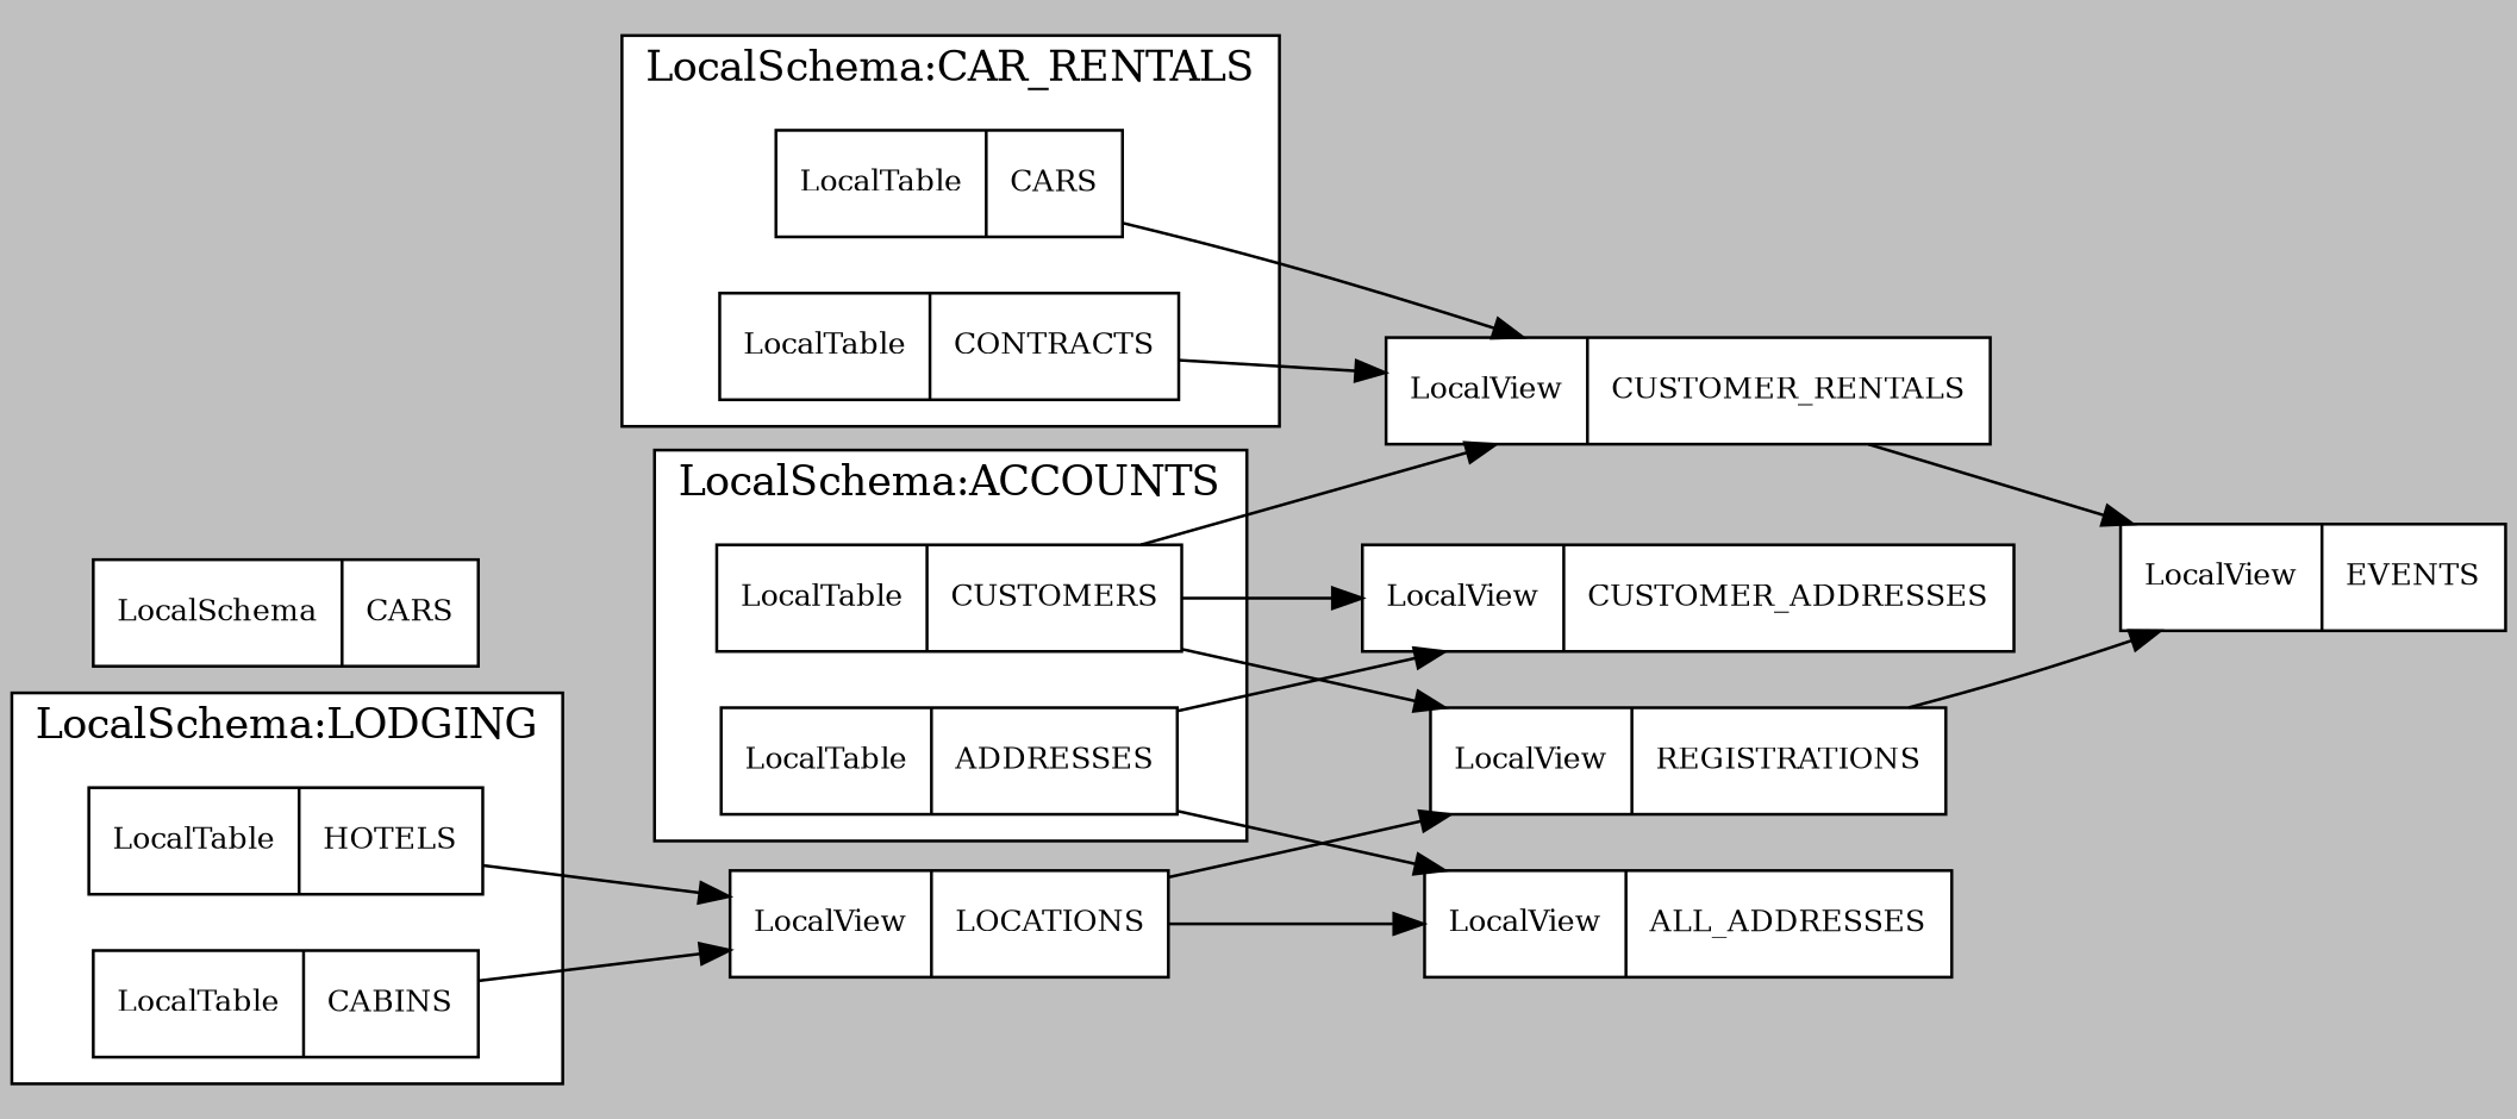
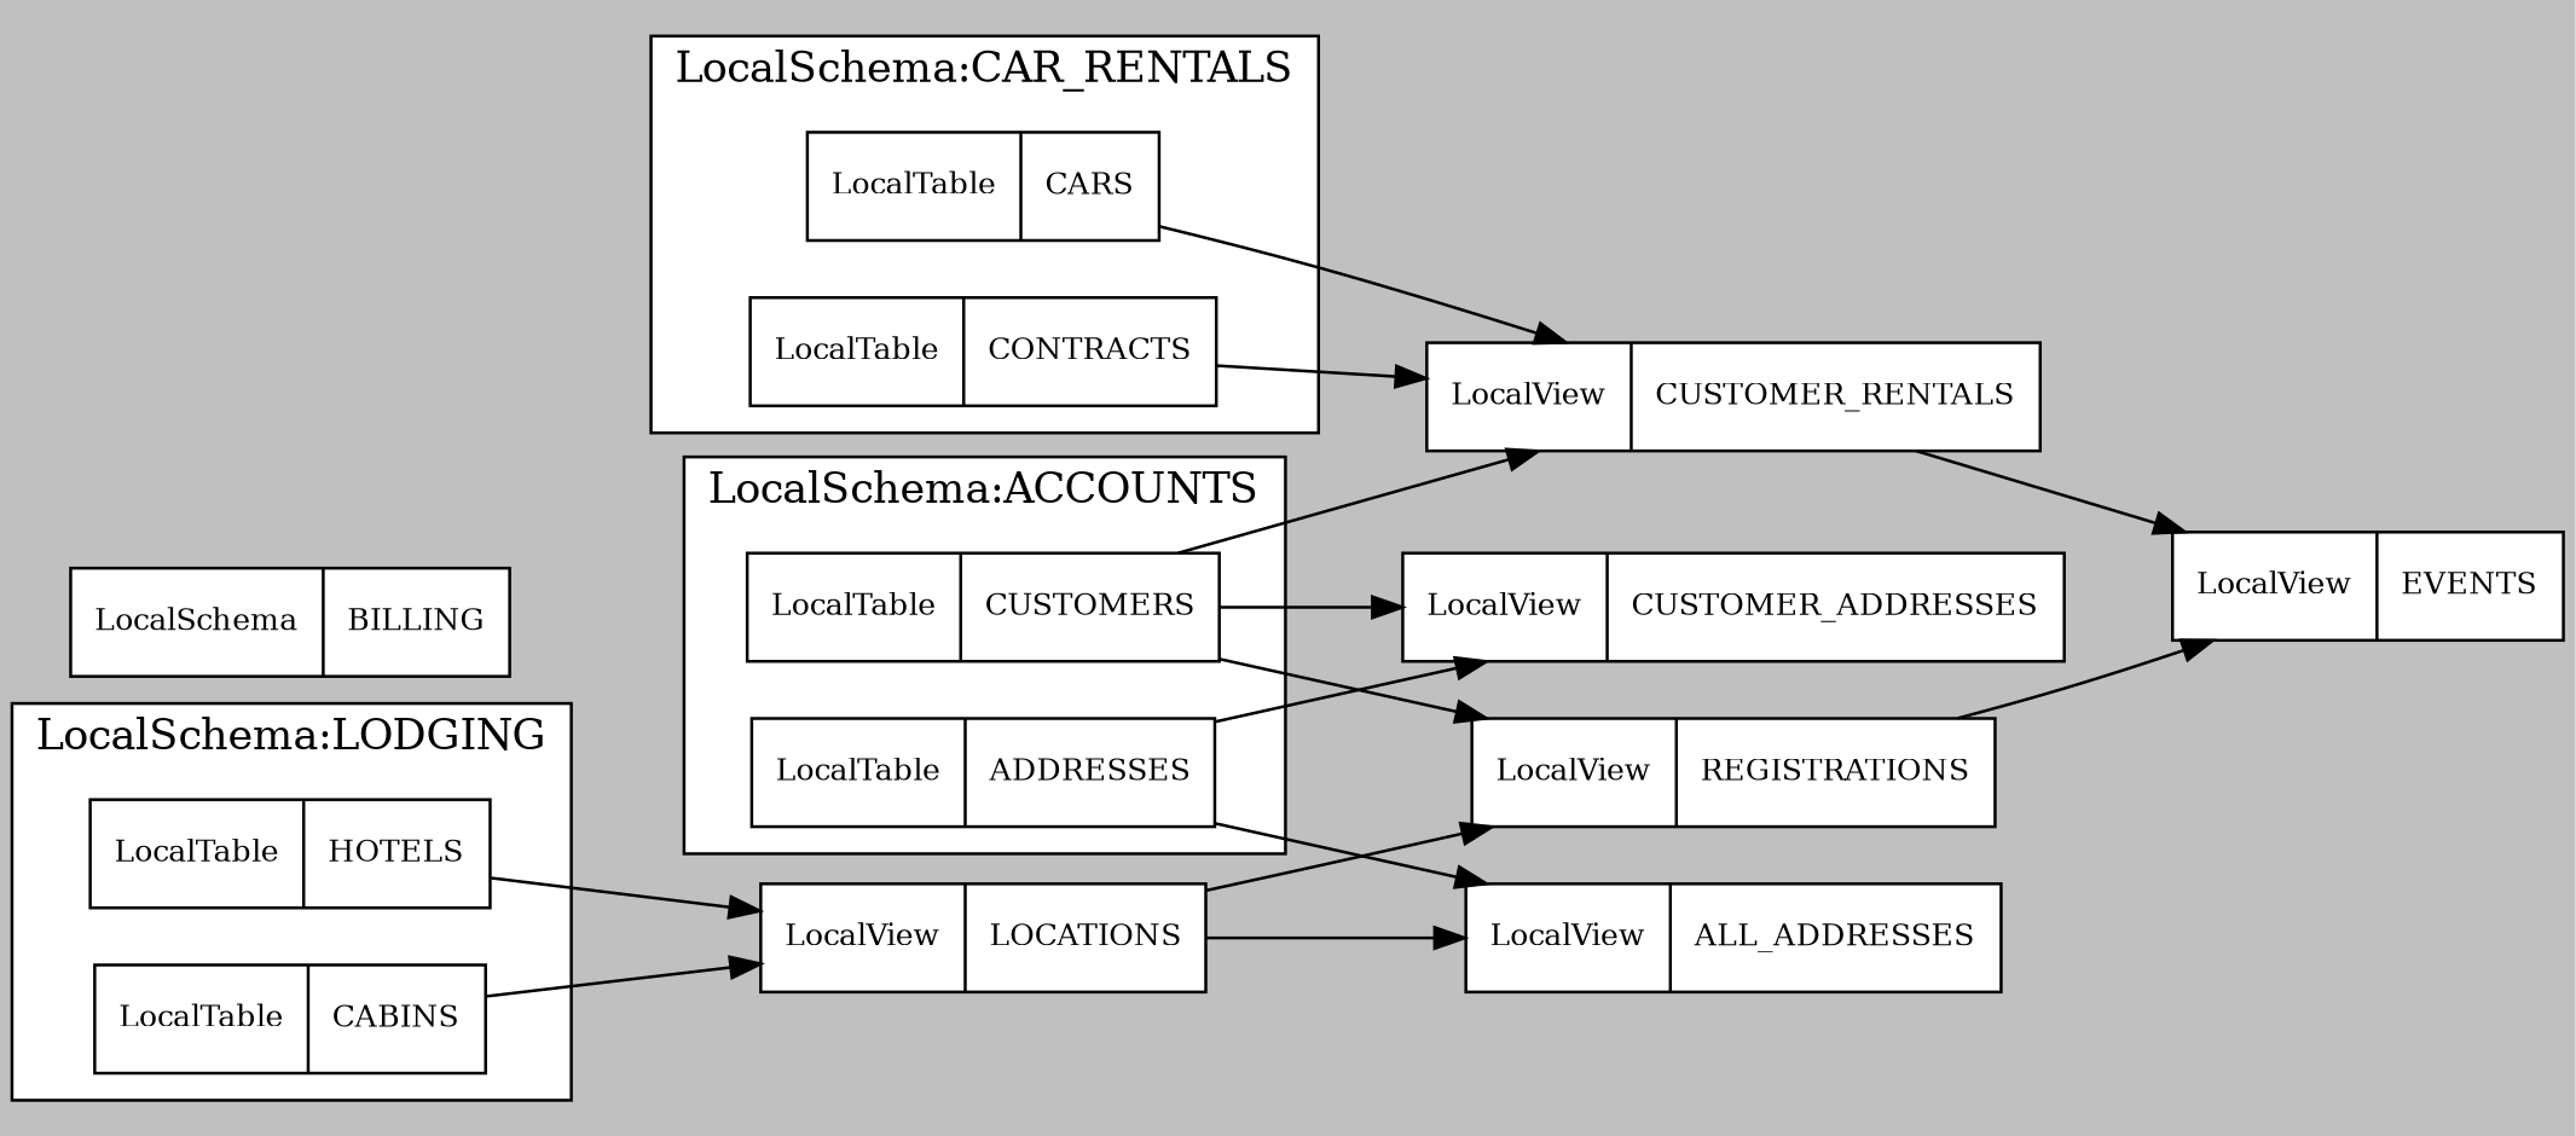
  digraph {
    bgcolor=gray
    rankdir=LR
    node [fillcolor=white fontsize=10.0 shape=record style=filled]
    edge [fontsize=10.0]
    n1 [label="{LocalTable|CUSTOMERS}"]
    n2 [label="{LocalTable|ADDRESSES}"]
    n3 [label="{LocalTable|CARS}"]
    n4 [label="{LocalTable|CONTRACTS}"]
    n5 [label="{LocalTable|HOTELS}"]
    n6 [label="{LocalTable|CABINS}"]
    n7 [label="{LocalView|CUSTOMER_ADDRESSES}"]
    n8 [label="{LocalView|CUSTOMER_RENTALS}"]
    n9 [label="{LocalView|REGISTRATIONS}"]
    n10 [label="{LocalView|ALL_ADDRESSES}"]
    n11 [label="{LocalView|EVENTS}"]
    n12 [label="{LocalView|LOCATIONS}"]
-   n13 [label="{LocalSchema|CARS}"]
+   n13 [label="{LocalSchema|BILLING}"]
    subgraph cluster_1 {
      bgcolor=white
      label="LocalSchema:ACCOUNTS"
      n1
      n2
    }
    subgraph cluster_2 {
      bgcolor=white
      label="LocalSchema:CAR_RENTALS"
      n3
      n4
    }
    subgraph cluster_3 {
      bgcolor=white
      label="LocalSchema:LODGING"
      n5
      n6
    }
    n1 -> n7
    n1 -> n8
    n1 -> n9
    n2 -> n7
    n2 -> n10
    n3 -> n8
    n4 -> n8
    n5 -> n12
    n6 -> n12
    n8 -> n11
    n9 -> n11
    n12 -> n9
    n12 -> n10
  }
